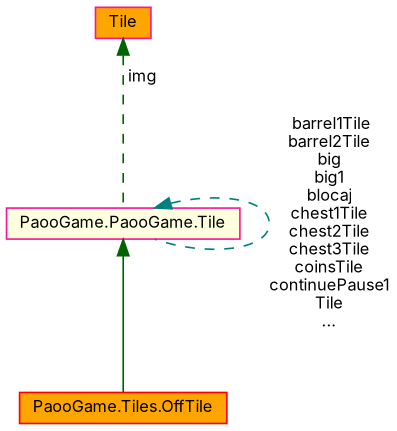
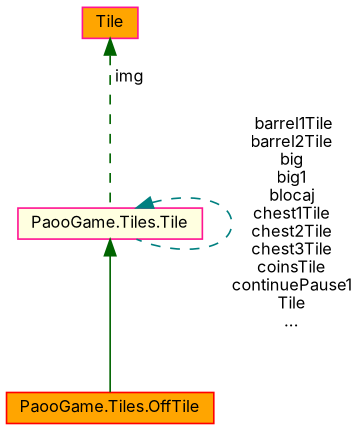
  digraph {
    fontname=Inter
    node [color=deeppink fillcolor=orange fontname=Inter fontsize=10 shape=record style=filled]
    edge [color=darkgreen dir=back fontname=Inter fontsize=10 labelfontname=Helvetica labelfontsize=10 style=dashed]
    n1 [color=red fontcolor=black height=0.2 label="PaooGame.Tiles.OffTile" width=0.4]
-   n2 [fillcolor=lightyellow height=0.2 label="PaooGame.PaooGame.Tile" width=0.4]
+   n2 [fillcolor=lightyellow height=0.2 label="PaooGame.Tiles.Tile" width=0.4]
    n3 [height=0.2 label=Tile width=0.4]
    n2 -> n1 [style=solid]
    n2 -> n2 [color=teal label=" barrel1Tile\nbarrel2Tile\nbig\nbig1\nblocaj\nchest1Tile\nchest2Tile\nchest3Tile\ncoinsTile\ncontinuePause1\lTile\n..."]
    n3 -> n2 [label=" img"]
  }
